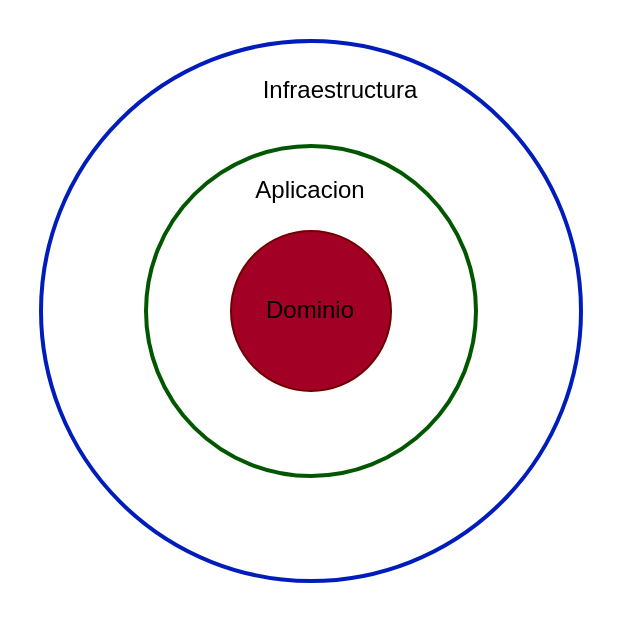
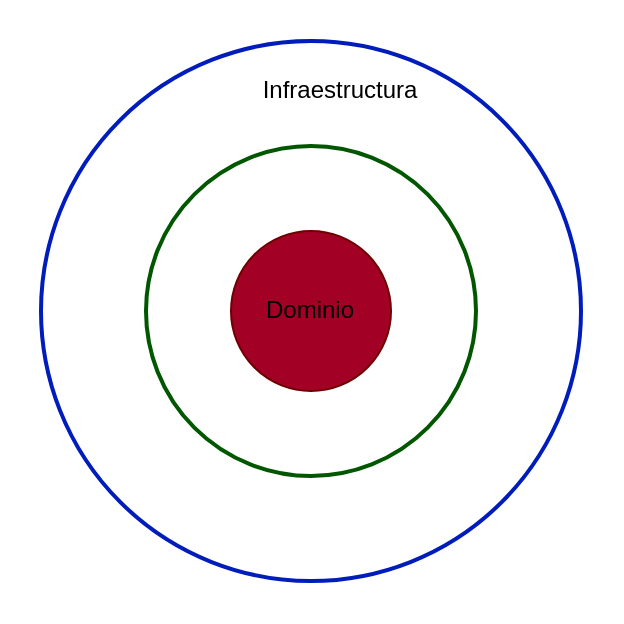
  <mxCell id="0" />
  <mxCell id="1" parent="0" />
  <mxCell id="2" value="" style="ellipse;whiteSpace=wrap;html=1;aspect=fixed;fillColor=#a20025;strokeColor=#6F0000;fontColor=#ffffff;" parent="1" vertex="1"><mxGeometry x="115" y="115" width="80" height="80" as="geometry" /></mxCell>
  <mxCell id="3" value="" style="html=1;verticalLabelPosition=bottom;labelBackgroundColor=#ffffff;verticalAlign=top;shadow=0;dashed=0;strokeWidth=2;shape=mxgraph.ios7.misc.circle;fillColor=#008a00;strokeColor=#005700;fontColor=#ffffff;" parent="1" vertex="1"><mxGeometry x="72.5" y="72.5" width="165" height="165" as="geometry" /></mxCell>
  <mxCell id="4" value="Dominio" style="text;html=1;align=center;verticalAlign=middle;whiteSpace=wrap;rounded=0;" parent="1" vertex="1"><mxGeometry x="135" y="145" width="40" height="20" as="geometry" /></mxCell>
  <mxCell id="5" value="" style="html=1;verticalLabelPosition=bottom;labelBackgroundColor=#ffffff;verticalAlign=top;shadow=0;dashed=0;strokeWidth=2;shape=mxgraph.ios7.misc.circle;fillColor=#0050ef;strokeColor=#001DBC;fontColor=#ffffff;" parent="1" vertex="1"><mxGeometry x="20" y="20" width="270" height="270" as="geometry" /></mxCell>
- <mxCell id="6" value="Aplicacion" style="text;html=1;strokeColor=none;fillColor=none;align=center;verticalAlign=middle;whiteSpace=wrap;rounded=0;" parent="1" vertex="1"><mxGeometry x="135" y="85" width="40" height="20" as="geometry" /></mxCell>
  <mxCell id="7" value="Infraestructura" style="text;html=1;strokeColor=none;fillColor=none;align=center;verticalAlign=middle;whiteSpace=wrap;rounded=0;" parent="1" vertex="1"><mxGeometry x="150" y="35" width="40" height="20" as="geometry" /></mxCell>
